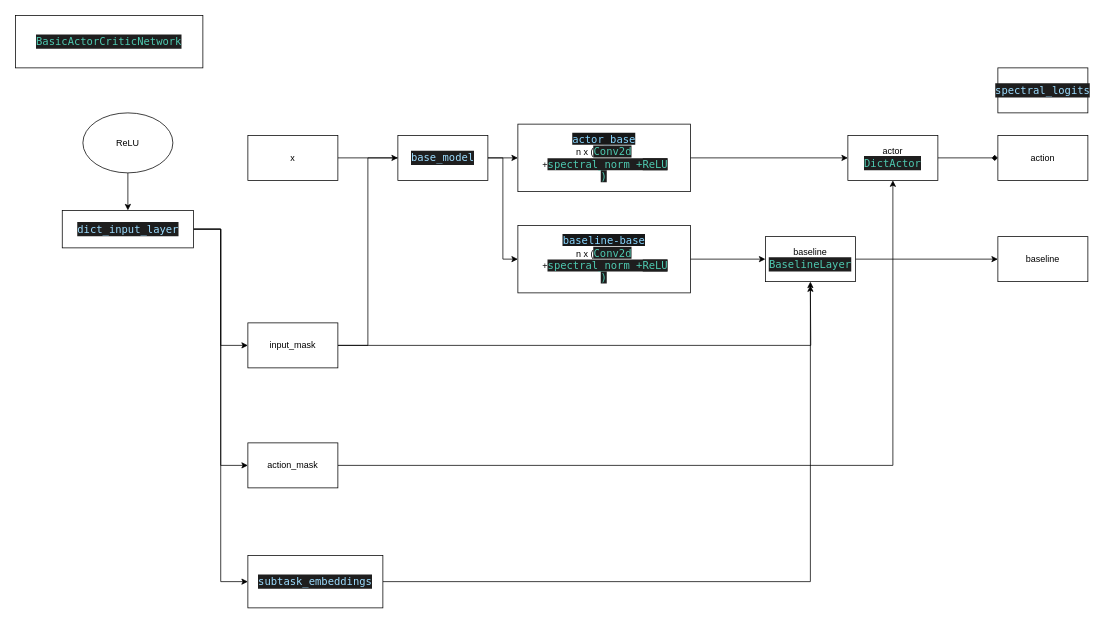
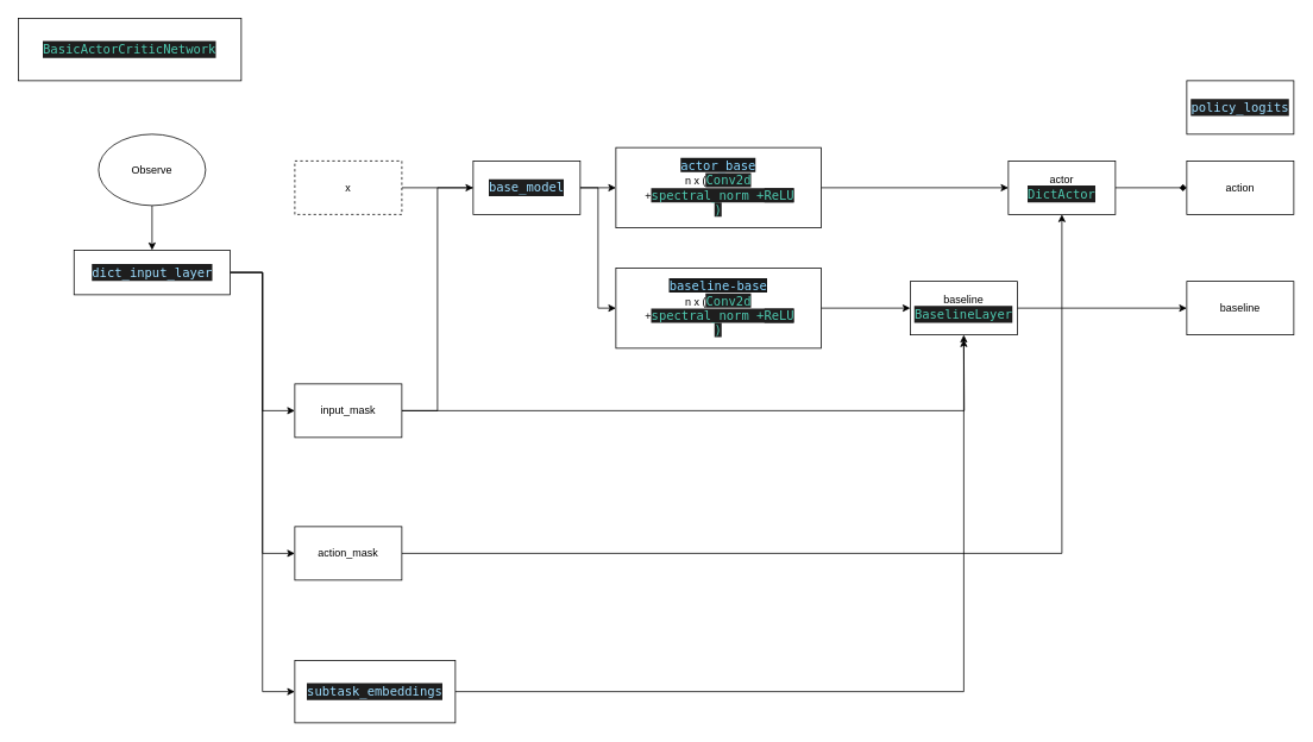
  <mxCell id="0" />
  <mxCell id="1" parent="0" />
  <mxCell id="2" value="&lt;div style=&quot;color: rgb(212 , 212 , 212) ; background-color: rgb(30 , 30 , 30) ; font-family: &amp;#34;droid sans mono&amp;#34; , &amp;#34;monospace&amp;#34; , monospace ; font-size: 14px ; line-height: 19px&quot;&gt;&lt;span style=&quot;color: rgb(78 , 201 , 176)&quot;&gt;BasicActorCriticNetwork&lt;/span&gt;&lt;/div&gt;" style="rounded=0;whiteSpace=wrap;html=1;" vertex="1" parent="1"><mxGeometry x="20" y="20" width="250" height="70" as="geometry" /></mxCell>
  <mxCell id="3" style="edgeStyle=orthogonalEdgeStyle;rounded=0;orthogonalLoop=1;jettySize=auto;html=1;entryX=0;entryY=0.5;entryDx=0;entryDy=0;" edge="1" parent="1" source="6" target="13"><mxGeometry relative="1" as="geometry" /></mxCell>
  <mxCell id="4" style="edgeStyle=orthogonalEdgeStyle;rounded=0;orthogonalLoop=1;jettySize=auto;html=1;entryX=0;entryY=0.5;entryDx=0;entryDy=0;" edge="1" parent="1" source="6" target="15"><mxGeometry relative="1" as="geometry" /></mxCell>
  <mxCell id="5" style="edgeStyle=orthogonalEdgeStyle;rounded=0;orthogonalLoop=1;jettySize=auto;html=1;entryX=0;entryY=0.5;entryDx=0;entryDy=0;" edge="1" parent="1" source="6" target="17"><mxGeometry relative="1" as="geometry" /></mxCell>
  <mxCell id="6" value="&lt;div style=&quot;color: rgb(212 , 212 , 212) ; background-color: rgb(30 , 30 , 30) ; font-family: &amp;#34;droid sans mono&amp;#34; , &amp;#34;monospace&amp;#34; , monospace ; font-size: 14px ; line-height: 19px&quot;&gt;&lt;span style=&quot;color: rgb(156 , 220 , 254)&quot;&gt;dict_input_layer&lt;/span&gt;&lt;/div&gt;" style="rounded=0;whiteSpace=wrap;html=1;" vertex="1" parent="1"><mxGeometry x="82.5" y="280" width="175" height="50" as="geometry" /></mxCell>
  <mxCell id="7" value="" style="edgeStyle=orthogonalEdgeStyle;rounded=0;orthogonalLoop=1;jettySize=auto;html=1;" edge="1" parent="1" source="8" target="6"><mxGeometry relative="1" as="geometry" /></mxCell>
- <mxCell id="8" value="ReLU" style="ellipse;whiteSpace=wrap;html=1;" vertex="1" parent="1"><mxGeometry x="110" y="150" width="120" height="80" as="geometry" /></mxCell>
+ <mxCell id="8" value="Observe" style="ellipse;whiteSpace=wrap;html=1;" vertex="1" parent="1"><mxGeometry x="110" y="150" width="120" height="80" as="geometry" /></mxCell>
  <mxCell id="9" style="edgeStyle=orthogonalEdgeStyle;rounded=0;orthogonalLoop=1;jettySize=auto;html=1;entryX=0;entryY=0.5;entryDx=0;entryDy=0;endArrow=none;" edge="1" parent="1" source="10" target="20"><mxGeometry relative="1" as="geometry" /></mxCell>
- <mxCell id="10" value="x" style="rounded=0;whiteSpace=wrap;html=1;" vertex="1" parent="1"><mxGeometry x="330" y="180" width="120" height="60" as="geometry" /></mxCell>
+ <mxCell id="10" value="x" style="rounded=0;whiteSpace=wrap;html=1;dashed=1;" vertex="1" parent="1"><mxGeometry x="330" y="180" width="120" height="60" as="geometry" /></mxCell>
  <mxCell id="11" style="edgeStyle=orthogonalEdgeStyle;rounded=0;orthogonalLoop=1;jettySize=auto;html=1;entryX=0;entryY=0.5;entryDx=0;entryDy=0;" edge="1" parent="1" source="13" target="20"><mxGeometry relative="1" as="geometry" /></mxCell>
  <mxCell id="12" style="edgeStyle=orthogonalEdgeStyle;rounded=0;orthogonalLoop=1;jettySize=auto;html=1;" edge="1" parent="1" source="13"><mxGeometry relative="1" as="geometry"><mxPoint x="1080" y="380" as="targetPoint" /></mxGeometry></mxCell>
  <mxCell id="13" value="input_mask" style="rounded=0;whiteSpace=wrap;html=1;" vertex="1" parent="1"><mxGeometry x="330" y="430" width="120" height="60" as="geometry" /></mxCell>
  <mxCell id="14" style="edgeStyle=orthogonalEdgeStyle;rounded=0;orthogonalLoop=1;jettySize=auto;html=1;entryX=0.5;entryY=1;entryDx=0;entryDy=0;" edge="1" parent="1" source="15" target="24"><mxGeometry relative="1" as="geometry" /></mxCell>
  <mxCell id="15" value="action_mask" style="rounded=0;whiteSpace=wrap;html=1;" vertex="1" parent="1"><mxGeometry x="330" y="590" width="120" height="60" as="geometry" /></mxCell>
  <mxCell id="16" style="edgeStyle=orthogonalEdgeStyle;rounded=0;orthogonalLoop=1;jettySize=auto;html=1;" edge="1" parent="1" source="17" target="28"><mxGeometry relative="1" as="geometry" /></mxCell>
  <mxCell id="17" value="&lt;div style=&quot;color: rgb(212 , 212 , 212) ; background-color: rgb(30 , 30 , 30) ; font-family: &amp;#34;droid sans mono&amp;#34; , &amp;#34;monospace&amp;#34; , monospace ; font-size: 14px ; line-height: 19px&quot;&gt;&lt;span style=&quot;color: rgb(156 , 220 , 254)&quot;&gt;subtask_embeddings&lt;/span&gt;&lt;/div&gt;" style="rounded=0;whiteSpace=wrap;html=1;" vertex="1" parent="1"><mxGeometry x="330" y="740" width="180" height="70" as="geometry" /></mxCell>
  <mxCell id="18" value="" style="edgeStyle=orthogonalEdgeStyle;rounded=0;orthogonalLoop=1;jettySize=auto;html=1;" edge="1" parent="1" source="20" target="22"><mxGeometry relative="1" as="geometry" /></mxCell>
  <mxCell id="19" style="edgeStyle=orthogonalEdgeStyle;rounded=0;orthogonalLoop=1;jettySize=auto;html=1;entryX=0;entryY=0.5;entryDx=0;entryDy=0;" edge="1" parent="1" source="20" target="26"><mxGeometry relative="1" as="geometry" /></mxCell>
  <mxCell id="20" value="&lt;div style=&quot;color: rgb(212 , 212 , 212) ; background-color: rgb(30 , 30 , 30) ; font-family: &amp;#34;droid sans mono&amp;#34; , &amp;#34;monospace&amp;#34; , monospace ; font-size: 14px ; line-height: 19px&quot;&gt;&lt;span style=&quot;color: rgb(156 , 220 , 254)&quot;&gt;base_model&lt;/span&gt;&lt;/div&gt;" style="rounded=0;whiteSpace=wrap;html=1;" vertex="1" parent="1"><mxGeometry x="530" y="180" width="120" height="60" as="geometry" /></mxCell>
  <mxCell id="21" style="edgeStyle=orthogonalEdgeStyle;rounded=0;orthogonalLoop=1;jettySize=auto;html=1;entryX=0;entryY=0.5;entryDx=0;entryDy=0;" edge="1" parent="1" source="22" target="24"><mxGeometry relative="1" as="geometry" /></mxCell>
  <mxCell id="22" value="&lt;span style=&quot;color: rgb(135 , 213 , 254) ; font-family: &amp;#34;droid sans mono&amp;#34; , &amp;#34;monospace&amp;#34; , monospace ; font-size: 14px ; background-color: rgb(23 , 24 , 25)&quot;&gt;actor_base&lt;/span&gt;&lt;br&gt;n x (&lt;span style=&quot;color: rgb(78 , 201 , 176) ; background-color: rgb(30 , 30 , 30) ; font-family: &amp;#34;droid sans mono&amp;#34; , &amp;#34;monospace&amp;#34; , monospace ; font-size: 14px&quot;&gt;Conv2d&lt;br&gt;&lt;/span&gt;&lt;span style=&quot;color: rgb(0 , 0 , 0)&quot;&gt;&amp;nbsp;+&lt;/span&gt;&lt;span style=&quot;color: rgb(78 , 201 , 176) ; background-color: rgb(30 , 30 , 30) ; font-family: &amp;#34;droid sans mono&amp;#34; , &amp;#34;monospace&amp;#34; , monospace ; font-size: 14px&quot;&gt;spectral_norm +&lt;span style=&quot;color: rgb(78 , 201 , 176) ; background-color: rgb(30 , 30 , 30) ; font-family: &amp;#34;droid sans mono&amp;#34; , &amp;#34;monospace&amp;#34; , monospace&quot;&gt;ReLU&lt;/span&gt;&lt;br&gt;&lt;/span&gt;&lt;span style=&quot;background-color: rgb(30 , 30 , 30) ; color: rgb(78 , 201 , 176) ; font-family: &amp;#34;droid sans mono&amp;#34; , &amp;#34;monospace&amp;#34; , monospace ; font-size: 14px&quot;&gt;)&lt;/span&gt;" style="rounded=0;whiteSpace=wrap;html=1;" vertex="1" parent="1"><mxGeometry x="690" y="165" width="230" height="90" as="geometry" /></mxCell>
  <mxCell id="23" style="edgeStyle=orthogonalEdgeStyle;rounded=0;orthogonalLoop=1;jettySize=auto;html=1;entryX=0;entryY=0.5;entryDx=0;entryDy=0;endArrow=diamond;" edge="1" parent="1" source="24" target="30"><mxGeometry relative="1" as="geometry" /></mxCell>
  <mxCell id="24" value="actor&lt;br&gt;&lt;div style=&quot;color: rgb(212 , 212 , 212) ; background-color: rgb(30 , 30 , 30) ; font-family: &amp;#34;droid sans mono&amp;#34; , &amp;#34;monospace&amp;#34; , monospace ; font-size: 14px ; line-height: 19px&quot;&gt;&lt;span style=&quot;color: rgb(78 , 201 , 176)&quot;&gt;DictActor&lt;/span&gt;&lt;/div&gt;" style="rounded=0;whiteSpace=wrap;html=1;" vertex="1" parent="1"><mxGeometry x="1130" y="180" width="120" height="60" as="geometry" /></mxCell>
  <mxCell id="25" style="edgeStyle=orthogonalEdgeStyle;rounded=0;orthogonalLoop=1;jettySize=auto;html=1;entryX=0;entryY=0.5;entryDx=0;entryDy=0;" edge="1" parent="1" source="26" target="28"><mxGeometry relative="1" as="geometry" /></mxCell>
  <mxCell id="26" value="&lt;span style=&quot;color: rgb(135 , 213 , 254) ; font-family: &amp;#34;droid sans mono&amp;#34; , &amp;#34;monospace&amp;#34; , monospace ; font-size: 14px ; background-color: rgb(23 , 24 , 25)&quot;&gt;baseline-base&lt;/span&gt;&lt;br&gt;n x (&lt;span style=&quot;color: rgb(78 , 201 , 176) ; background-color: rgb(30 , 30 , 30) ; font-family: &amp;#34;droid sans mono&amp;#34; , &amp;#34;monospace&amp;#34; , monospace ; font-size: 14px&quot;&gt;Conv2d&lt;br&gt;&lt;/span&gt;&lt;span style=&quot;color: rgb(0 , 0 , 0)&quot;&gt;&amp;nbsp;+&lt;/span&gt;&lt;span style=&quot;color: rgb(78 , 201 , 176) ; background-color: rgb(30 , 30 , 30) ; font-family: &amp;#34;droid sans mono&amp;#34; , &amp;#34;monospace&amp;#34; , monospace ; font-size: 14px&quot;&gt;spectral_norm +&lt;span style=&quot;color: rgb(78 , 201 , 176) ; background-color: rgb(30 , 30 , 30) ; font-family: &amp;#34;droid sans mono&amp;#34; , &amp;#34;monospace&amp;#34; , monospace&quot;&gt;ReLU&lt;/span&gt;&lt;br&gt;&lt;/span&gt;&lt;span style=&quot;background-color: rgb(30 , 30 , 30) ; color: rgb(78 , 201 , 176) ; font-family: &amp;#34;droid sans mono&amp;#34; , &amp;#34;monospace&amp;#34; , monospace ; font-size: 14px&quot;&gt;)&lt;/span&gt;" style="rounded=0;whiteSpace=wrap;html=1;" vertex="1" parent="1"><mxGeometry x="690" y="300" width="230" height="90" as="geometry" /></mxCell>
  <mxCell id="27" style="edgeStyle=orthogonalEdgeStyle;rounded=0;orthogonalLoop=1;jettySize=auto;html=1;" edge="1" parent="1" source="28" target="31"><mxGeometry relative="1" as="geometry" /></mxCell>
  <mxCell id="28" value="baseline&lt;br&gt;&lt;div style=&quot;color: rgb(212 , 212 , 212) ; background-color: rgb(30 , 30 , 30) ; font-family: &amp;#34;droid sans mono&amp;#34; , &amp;#34;monospace&amp;#34; , monospace ; font-size: 14px ; line-height: 19px&quot;&gt;&lt;span style=&quot;color: rgb(78 , 201 , 176)&quot;&gt;BaselineLayer&lt;/span&gt;&lt;/div&gt;" style="rounded=0;whiteSpace=wrap;html=1;" vertex="1" parent="1"><mxGeometry x="1020" y="315" width="120" height="60" as="geometry" /></mxCell>
- <mxCell id="29" value="&lt;div style=&quot;color: rgb(212 , 212 , 212) ; background-color: rgb(30 , 30 , 30) ; font-family: &amp;#34;droid sans mono&amp;#34; , &amp;#34;monospace&amp;#34; , monospace ; font-size: 14px ; line-height: 19px&quot;&gt;&lt;span style=&quot;color: rgb(156 , 220 , 254)&quot;&gt;spectral_logits&lt;/span&gt;&lt;/div&gt;" style="rounded=0;whiteSpace=wrap;html=1;" vertex="1" parent="1"><mxGeometry x="1330" y="90" width="120" height="60" as="geometry" /></mxCell>
+ <mxCell id="29" value="&lt;div style=&quot;color: rgb(212 , 212 , 212) ; background-color: rgb(30 , 30 , 30) ; font-family: &amp;#34;droid sans mono&amp;#34; , &amp;#34;monospace&amp;#34; , monospace ; font-size: 14px ; line-height: 19px&quot;&gt;&lt;span style=&quot;color: rgb(156 , 220 , 254)&quot;&gt;policy_logits&lt;/span&gt;&lt;/div&gt;" style="rounded=0;whiteSpace=wrap;html=1;" vertex="1" parent="1"><mxGeometry x="1330" y="90" width="120" height="60" as="geometry" /></mxCell>
  <mxCell id="30" value="action" style="rounded=0;whiteSpace=wrap;html=1;" vertex="1" parent="1"><mxGeometry x="1330" y="180" width="120" height="60" as="geometry" /></mxCell>
  <mxCell id="31" value="baseline" style="rounded=0;whiteSpace=wrap;html=1;" vertex="1" parent="1"><mxGeometry x="1330" y="315" width="120" height="60" as="geometry" /></mxCell>
